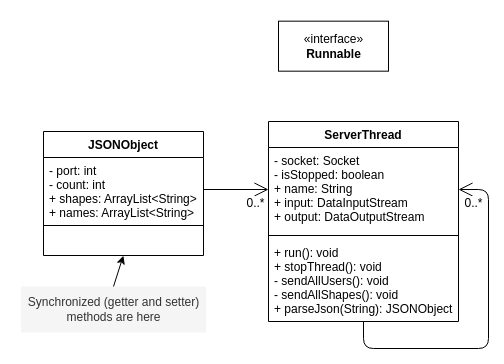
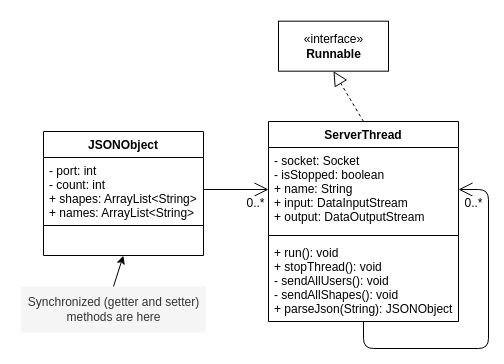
  <mxCell id="0" />
  <mxCell id="1" parent="0" />
  <mxCell id="2" value="JSONObject" style="swimlane;fontStyle=1;align=center;verticalAlign=top;childLayout=stackLayout;horizontal=1;startSize=26;horizontalStack=0;resizeParent=1;resizeParentMax=0;resizeLast=0;collapsible=1;marginBottom=0;" parent="1" vertex="1"><mxGeometry x="43" y="131" width="160" height="124" as="geometry" /></mxCell>
  <mxCell id="3" value="- port: int&#10;- count: int&#10;+ shapes: ArrayList&lt;String&gt;&#10;+ names: ArrayList&lt;String&gt;" style="text;strokeColor=none;fillColor=none;align=left;verticalAlign=top;spacingLeft=4;spacingRight=4;overflow=hidden;rotatable=0;points=[[0,0.5],[1,0.5]];portConstraint=eastwest;" parent="2" vertex="1"><mxGeometry y="26" width="160" height="64" as="geometry" /></mxCell>
  <mxCell id="4" value="" style="line;strokeWidth=1;fillColor=none;align=left;verticalAlign=middle;spacingTop=-1;spacingLeft=3;spacingRight=3;rotatable=0;labelPosition=right;points=[];portConstraint=eastwest;" parent="2" vertex="1"><mxGeometry y="90" width="160" height="8" as="geometry" /></mxCell>
  <mxCell id="5" value=" " style="text;strokeColor=none;fillColor=none;align=left;verticalAlign=top;spacingLeft=4;spacingRight=4;overflow=hidden;rotatable=0;points=[[0,0.5],[1,0.5]];portConstraint=eastwest;" parent="2" vertex="1"><mxGeometry y="98" width="160" height="26" as="geometry" /></mxCell>
  <mxCell id="6" value="ServerThread" style="swimlane;fontStyle=1;align=center;verticalAlign=top;childLayout=stackLayout;horizontal=1;startSize=26;horizontalStack=0;resizeParent=1;resizeParentMax=0;resizeLast=0;collapsible=1;marginBottom=0;" parent="1" vertex="1"><mxGeometry x="268" y="121" width="190" height="200" as="geometry" /></mxCell>
  <mxCell id="7" value="- socket: Socket&#10;- isStopped: boolean&#10;+ name: String&#10;+ input: DataInputStream&#10;+ output: DataOutputStream" style="text;strokeColor=none;fillColor=none;align=left;verticalAlign=top;spacingLeft=4;spacingRight=4;overflow=hidden;rotatable=0;points=[[0,0.5],[1,0.5]];portConstraint=eastwest;" parent="6" vertex="1"><mxGeometry y="26" width="190" height="84" as="geometry" /></mxCell>
  <mxCell id="8" value="" style="line;strokeWidth=1;fillColor=none;align=left;verticalAlign=middle;spacingTop=-1;spacingLeft=3;spacingRight=3;rotatable=0;labelPosition=right;points=[];portConstraint=eastwest;" parent="6" vertex="1"><mxGeometry y="110" width="190" height="8" as="geometry" /></mxCell>
  <mxCell id="9" value="+ run(): void&#10;+ stopThread(): void&#10;- sendAllUsers(): void&#10;- sendAllShapes(): void&#10;+ parseJson(String): JSONObject" style="text;strokeColor=none;fillColor=none;align=left;verticalAlign=top;spacingLeft=4;spacingRight=4;overflow=hidden;rotatable=0;points=[[0,0.5],[1,0.5]];portConstraint=eastwest;" parent="6" vertex="1"><mxGeometry y="118" width="190" height="82" as="geometry" /></mxCell>
  <mxCell id="10" value="" style="endArrow=open;endFill=1;endSize=12;html=1;exitX=0.5;exitY=1;exitDx=0;exitDy=0;entryX=1;entryY=0.5;entryDx=0;entryDy=0;" parent="6" source="6" target="7" edge="1"><mxGeometry width="160" relative="1" as="geometry"><mxPoint x="63.5" y="220" as="sourcePoint" /><mxPoint x="233.5" y="227" as="targetPoint" /><Array as="points"><mxPoint x="95" y="227" /><mxPoint x="220" y="227" /><mxPoint x="220" y="68" /></Array></mxGeometry></mxCell>
  <mxCell id="11" value="0..*" style="text;html=1;resizable=0;points=[];align=center;verticalAlign=middle;labelBackgroundColor=#ffffff;" parent="10" vertex="1" connectable="0"><mxGeometry x="0.79" y="1" relative="1" as="geometry"><mxPoint x="-15" y="7.5" as="offset" /></mxGeometry></mxCell>
  <mxCell id="12" value="«interface»&lt;br&gt;&lt;b&gt;Runnable&lt;/b&gt;" style="html=1;" parent="1" vertex="1"><mxGeometry x="278" y="20.667" width="110" height="50" as="geometry" /></mxCell>
+ <mxCell id="13" value="" style="endArrow=block;dashed=1;endFill=0;endSize=12;html=1;entryX=0.5;entryY=1;entryDx=0;entryDy=0;exitX=0.5;exitY=0;exitDx=0;exitDy=0;" parent="1" source="6" target="12" edge="1"><mxGeometry width="160" relative="1" as="geometry"><mxPoint x="208" y="311" as="sourcePoint" /><mxPoint x="368" y="311" as="targetPoint" /></mxGeometry></mxCell>
  <mxCell id="14" value="" style="endArrow=open;endFill=1;endSize=12;html=1;exitX=1;exitY=0.5;exitDx=0;exitDy=0;entryX=0;entryY=0.5;entryDx=0;entryDy=0;" parent="1" source="3" target="7" edge="1"><mxGeometry width="160" relative="1" as="geometry"><mxPoint x="-2" y="391" as="sourcePoint" /><mxPoint x="158" y="391" as="targetPoint" /></mxGeometry></mxCell>
  <mxCell id="15" value="0..*" style="text;html=1;resizable=0;points=[];align=center;verticalAlign=middle;labelBackgroundColor=#ffffff;" parent="14" vertex="1" connectable="0"><mxGeometry x="0.79" y="1" relative="1" as="geometry"><mxPoint x="-6.5" y="14.5" as="offset" /></mxGeometry></mxCell>
  <mxCell id="16" value="Synchronized (getter and setter) methods are here" style="text;html=1;strokeColor=none;fillColor=#f5f5f5;align=center;verticalAlign=middle;whiteSpace=wrap;rounded=0;fontColor=#333333;" parent="1" vertex="1"><mxGeometry x="20.5" y="286" width="185" height="46" as="geometry" /></mxCell>
  <mxCell id="17" value="" style="endArrow=classic;html=1;entryX=0.499;entryY=1.005;entryDx=0;entryDy=0;entryPerimeter=0;exitX=0.5;exitY=0;exitDx=0;exitDy=0;" parent="1" source="16" target="5" edge="1"><mxGeometry width="50" height="50" relative="1" as="geometry"><mxPoint x="108" y="391" as="sourcePoint" /><mxPoint x="158" y="341" as="targetPoint" /></mxGeometry></mxCell>
